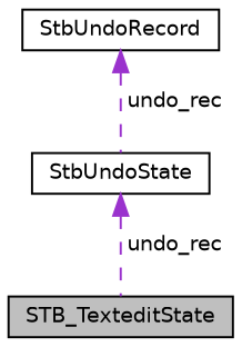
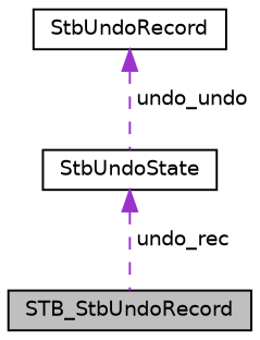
  digraph {
    node [color=black fillcolor=white fontname=Helvetica fontsize=10 shape=record style=filled]
    edge [color=darkorchid3 dir=back fontname=Helvetica fontsize=10 labelfontname=Helvetica labelfontsize=10 style=dashed]
-   n1 [fillcolor=grey75 fontcolor=black height=0.2 label=STB_TexteditState width=0.4]
+   n1 [fillcolor=grey75 fontcolor=black height=0.2 label=STB_StbUndoRecord width=0.4]
    n2 [height=0.2 label=StbUndoState width=0.4]
    n3 [height=0.2 label=StbUndoRecord width=0.4]
    n2 -> n1 [label=" undo_rec"]
-   n3 -> n2 [label=" undo_rec"]
+   n3 -> n2 [label=" undo_undo"]
  }
